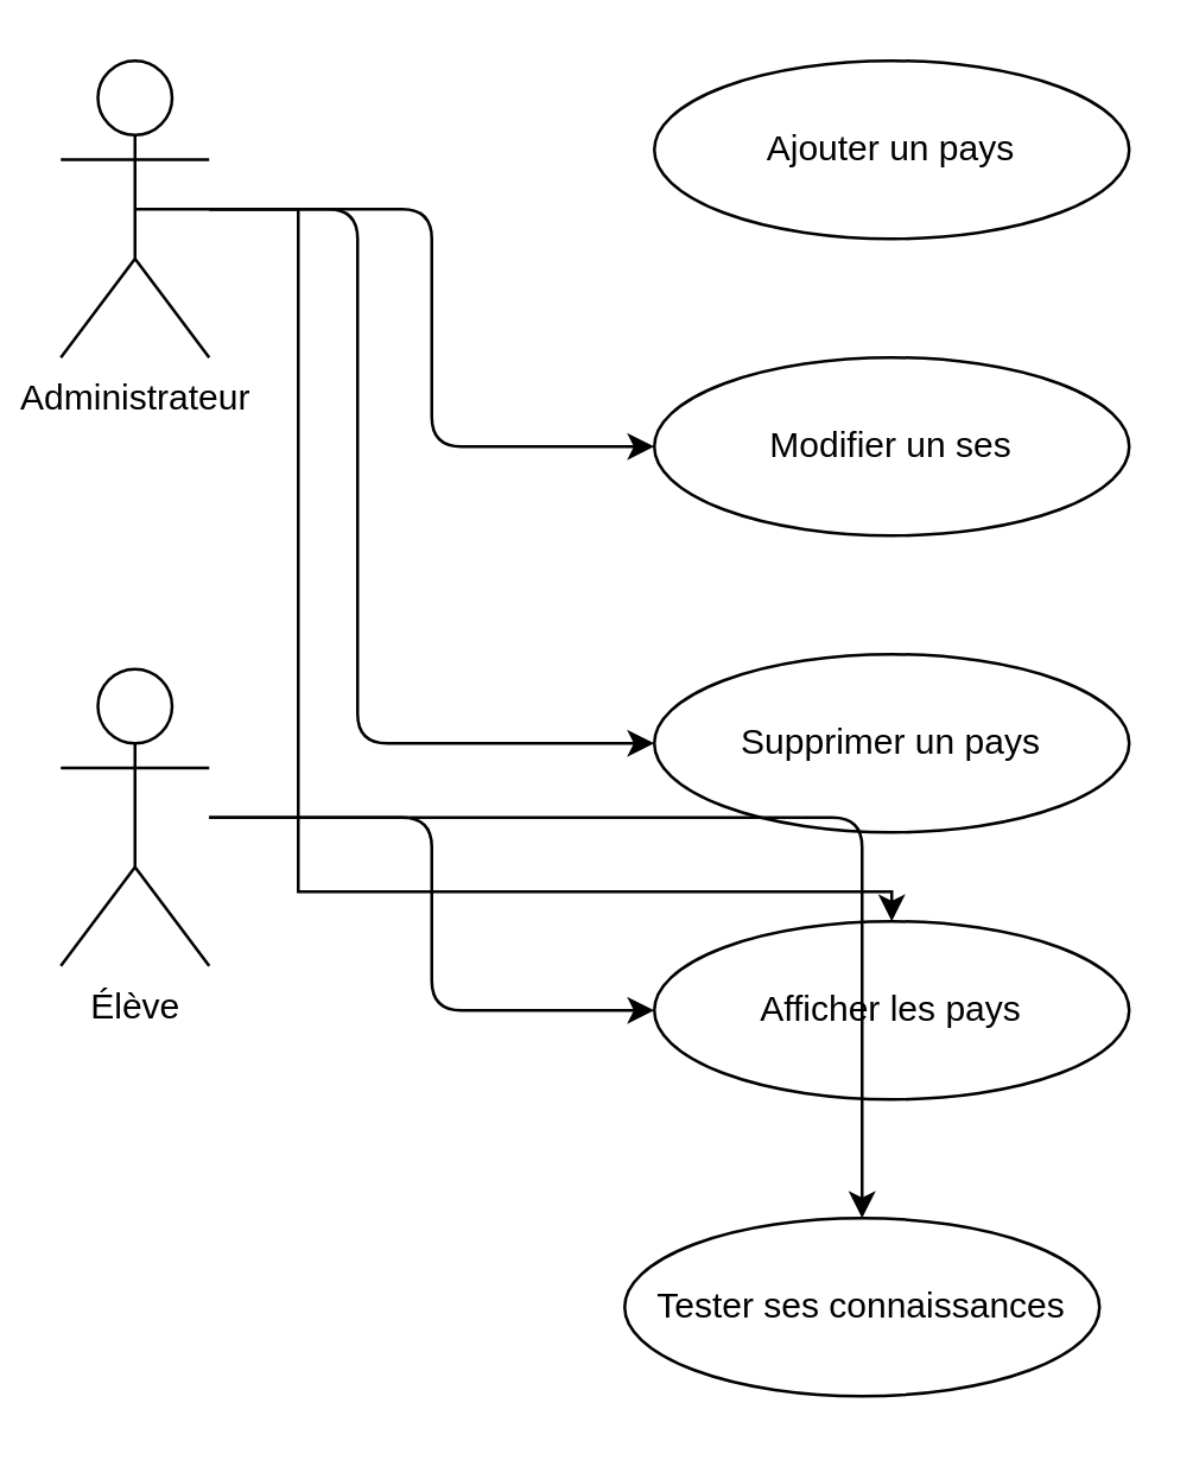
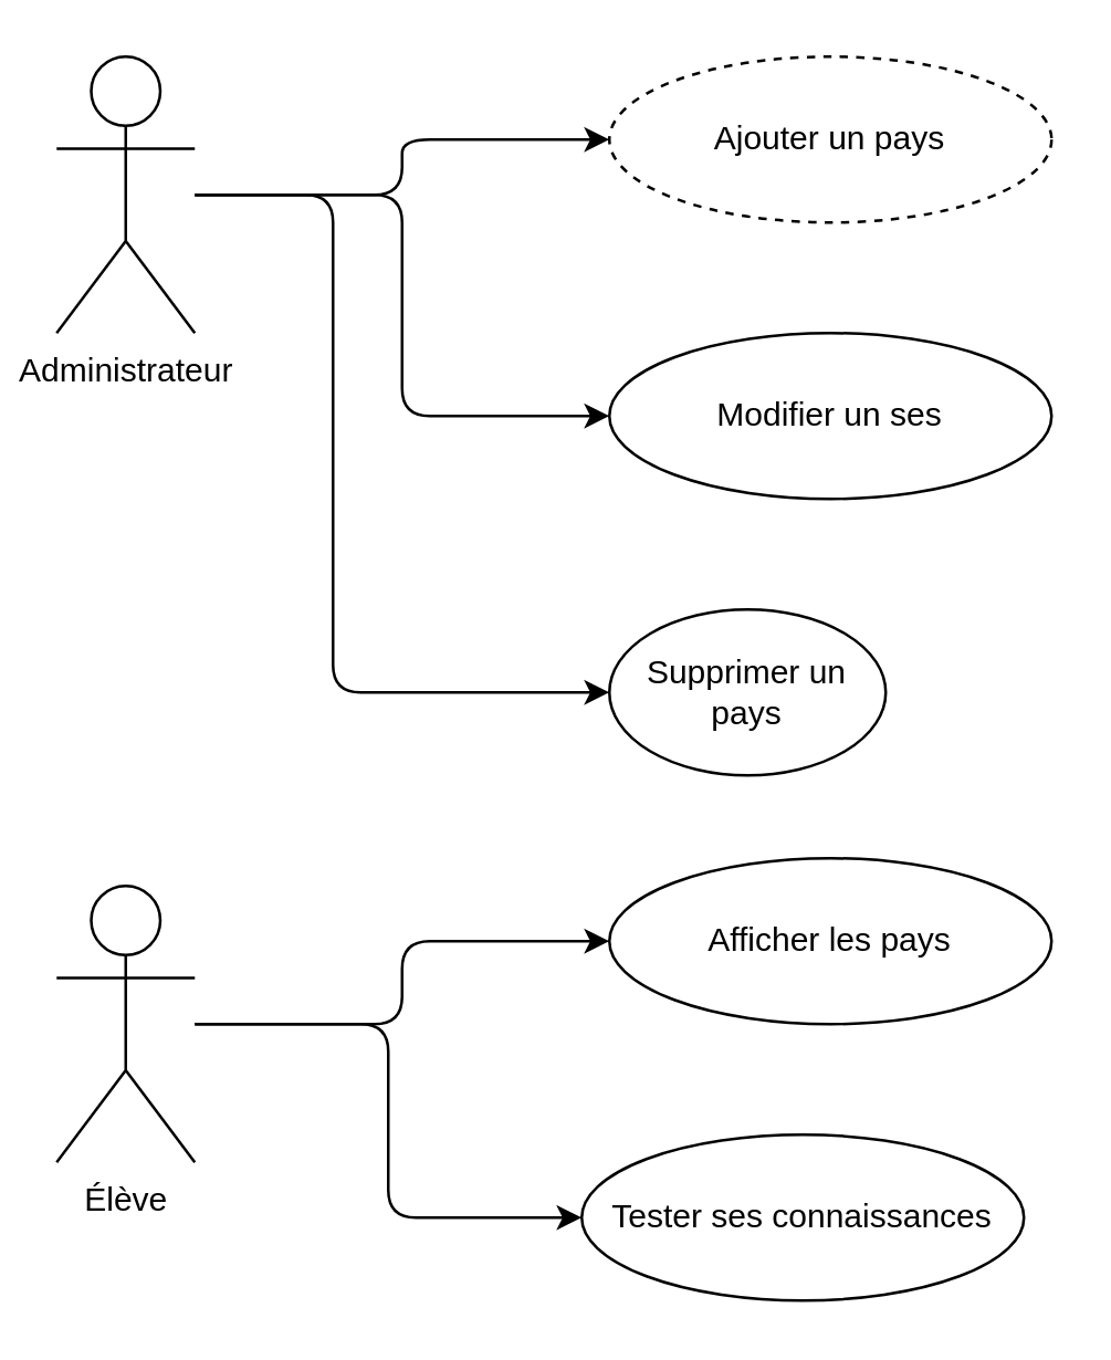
  <mxCell id="0" />
  <mxCell id="1" parent="0" />
- <mxCell id="2" style="edgeStyle=orthogonalEdgeStyle;rounded=0;orthogonalLoop=1;jettySize=auto;html=1;exitX=0.5;exitY=0.5;exitDx=0;exitDy=0;exitPerimeter=0;" edge="1" parent="1" source="3" target="8"><mxGeometry relative="1" as="geometry"><mxPoint x="100" y="320" as="targetPoint" /><Array as="points"><mxPoint x="100" y="70" /><mxPoint x="100" y="300" /><mxPoint x="300" y="300" /></Array></mxGeometry></mxCell>
  <mxCell id="3" value="Administrateur" style="shape=umlActor;verticalLabelPosition=bottom;verticalAlign=top;html=1;" parent="1" vertex="1"><mxGeometry x="20" y="20" width="50" height="100" as="geometry" /></mxCell>
- <mxCell id="4" value="Élève" style="shape=umlActor;verticalLabelPosition=bottom;verticalAlign=top;html=1;" parent="1" vertex="1"><mxGeometry x="20" y="225" width="50" height="100" as="geometry" /></mxCell>
- <mxCell id="5" value="Ajouter un pays" style="ellipse;whiteSpace=wrap;html=1;" parent="1" vertex="1"><mxGeometry x="220" y="20" width="160" height="60" as="geometry" /></mxCell>
+ <mxCell id="4" value="Élève" style="shape=umlActor;verticalLabelPosition=bottom;verticalAlign=top;html=1;" parent="1" vertex="1"><mxGeometry x="20" y="320" width="50" height="100" as="geometry" /></mxCell>
+ <mxCell id="5" value="Ajouter un pays" style="ellipse;whiteSpace=wrap;html=1;dashed=1;" parent="1" vertex="1"><mxGeometry x="220" y="20" width="160" height="60" as="geometry" /></mxCell>
  <mxCell id="6" value="Modifier un ses" style="ellipse;whiteSpace=wrap;html=1;" parent="1" vertex="1"><mxGeometry x="220" y="120" width="160" height="60" as="geometry" /></mxCell>
- <mxCell id="7" value="Supprimer un pays" style="ellipse;whiteSpace=wrap;html=1;" parent="1" vertex="1"><mxGeometry x="220" y="220" width="160" height="60" as="geometry" /></mxCell>
+ <mxCell id="7" value="Supprimer un pays" style="ellipse;whiteSpace=wrap;html=1;" parent="1" vertex="1"><mxGeometry x="220" y="220" width="100" height="60" as="geometry" /></mxCell>
  <mxCell id="8" value="Afficher les pays" style="ellipse;whiteSpace=wrap;html=1;" parent="1" vertex="1"><mxGeometry x="220" y="310" width="160" height="60" as="geometry" /></mxCell>
  <mxCell id="9" value="Tester ses connaissances" style="ellipse;whiteSpace=wrap;html=1;" parent="1" vertex="1"><mxGeometry x="210" y="410" width="160" height="60" as="geometry" /></mxCell>
+ <mxCell id="10" style="edgeStyle=orthogonalEdgeStyle;" parent="1" source="3" target="5" edge="1"><mxGeometry relative="1" as="geometry" /></mxCell>
  <mxCell id="11" style="edgeStyle=orthogonalEdgeStyle;" parent="1" source="3" target="6" edge="1"><mxGeometry relative="1" as="geometry" /></mxCell>
  <mxCell id="12" style="edgeStyle=orthogonalEdgeStyle;" parent="1" source="3" target="7" edge="1"><mxGeometry relative="1" as="geometry"><Array as="points"><mxPoint x="120" y="70" /><mxPoint x="120" y="250" /></Array></mxGeometry></mxCell>
  <mxCell id="13" style="edgeStyle=orthogonalEdgeStyle;" parent="1" source="4" target="8" edge="1"><mxGeometry relative="1" as="geometry" /></mxCell>
  <mxCell id="14" style="edgeStyle=orthogonalEdgeStyle;" parent="1" source="4" target="9" edge="1"><mxGeometry relative="1" as="geometry" /></mxCell>
